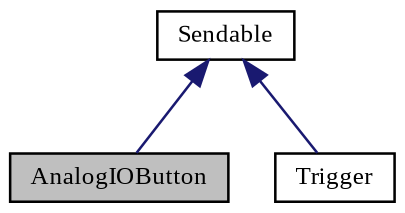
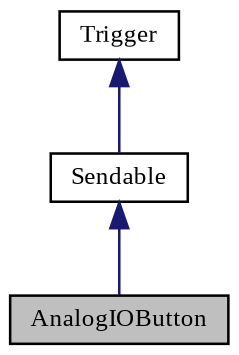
  digraph {
    fontname="Liberation Serif"
    node [color=black fontname="Liberation Serif" fontsize=10 shape=record]
    edge [color=midnightblue dir=back fontname="Liberation Serif" fontsize=10 labelfontname=FreeSans labelfontsize=10 style=solid]
    n1 [fillcolor=grey75 fontcolor=black height=0.2 label=AnalogIOButton style=filled width=0.4]
    n2 [height=0.2 label=Trigger width=0.4]
    n3 [height=0.2 label=Sendable width=0.4]
    n3 -> n1
-   n3 -> n2
+   n2 -> n3
  }
